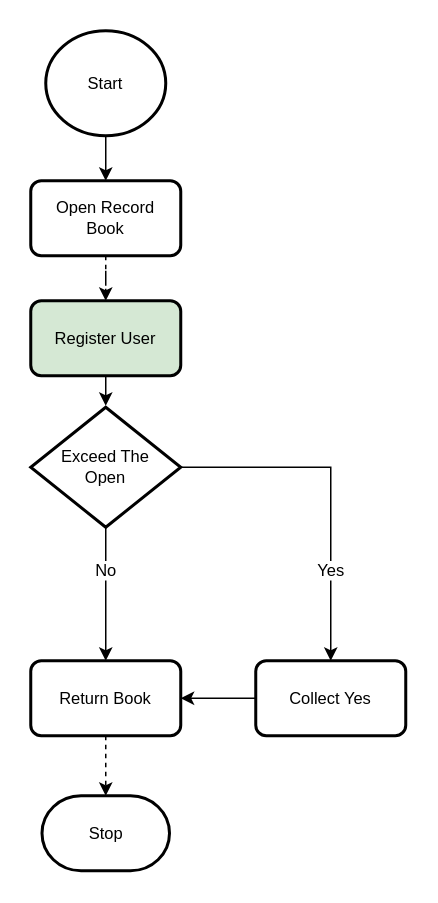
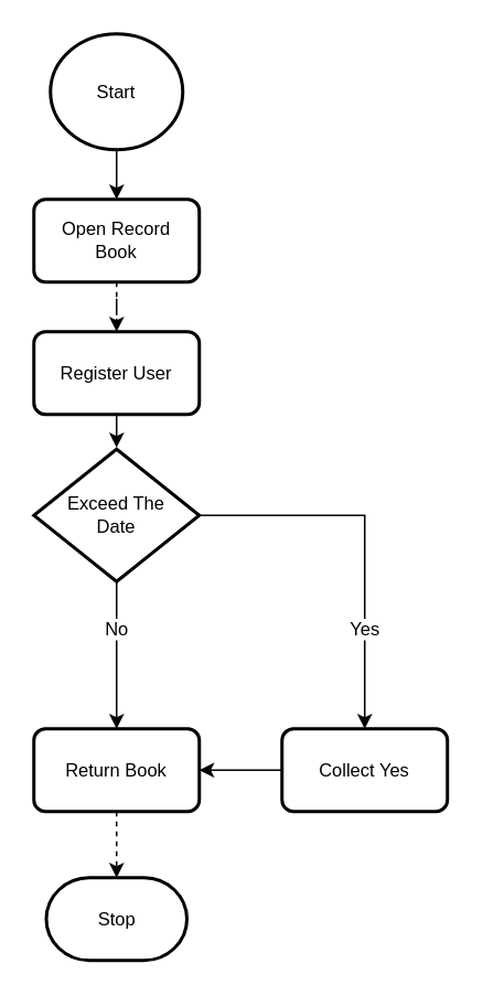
  <mxCell id="0" />
  <mxCell id="1" parent="0" />
  <mxCell id="2" style="edgeStyle=orthogonalEdgeStyle;rounded=0;orthogonalLoop=1;jettySize=auto;html=1;entryX=0.5;entryY=0;entryDx=0;entryDy=0;fontSize=11;" edge="1" parent="1" source="3" target="5"><mxGeometry relative="1" as="geometry" /></mxCell>
  <mxCell id="3" value="Start" style="strokeWidth=2;html=1;shape=mxgraph.flowchart.start_2;whiteSpace=wrap;fontSize=11;" vertex="1" parent="1"><mxGeometry x="30" y="20" width="80" height="70" as="geometry" /></mxCell>
  <mxCell id="4" style="edgeStyle=orthogonalEdgeStyle;rounded=0;orthogonalLoop=1;jettySize=auto;html=1;entryX=0.5;entryY=0;entryDx=0;entryDy=0;fontSize=11;dashed=1;" edge="1" parent="1" source="5" target="7"><mxGeometry relative="1" as="geometry" /></mxCell>
  <mxCell id="5" value="&lt;div style=&quot;font-size: 11px&quot;&gt;Open Record &lt;br&gt;&lt;/div&gt;&lt;div style=&quot;font-size: 11px&quot;&gt;Book&lt;br&gt;&lt;/div&gt;" style="rounded=1;whiteSpace=wrap;html=1;absoluteArcSize=1;arcSize=14;strokeWidth=2;" vertex="1" parent="1"><mxGeometry x="20" y="120" width="100" height="50" as="geometry" /></mxCell>
  <mxCell id="6" style="edgeStyle=orthogonalEdgeStyle;rounded=0;orthogonalLoop=1;jettySize=auto;html=1;fontSize=11;" edge="1" parent="1" source="7"><mxGeometry relative="1" as="geometry"><mxPoint x="70" y="270" as="targetPoint" /></mxGeometry></mxCell>
- <mxCell id="7" value="Register User" style="rounded=1;whiteSpace=wrap;html=1;absoluteArcSize=1;arcSize=14;strokeWidth=2;fontSize=11;fillColor=#d5e8d4;" vertex="1" parent="1"><mxGeometry x="20" y="200" width="100" height="50" as="geometry" /></mxCell>
+ <mxCell id="7" value="Register User" style="rounded=1;whiteSpace=wrap;html=1;absoluteArcSize=1;arcSize=14;strokeWidth=2;fontSize=11;" vertex="1" parent="1"><mxGeometry x="20" y="200" width="100" height="50" as="geometry" /></mxCell>
  <mxCell id="8" value="Yes" style="edgeStyle=orthogonalEdgeStyle;rounded=0;orthogonalLoop=1;jettySize=auto;html=1;entryX=0.5;entryY=0;entryDx=0;entryDy=0;fontSize=11;" edge="1" parent="1" source="10" target="12"><mxGeometry x="0.476" relative="1" as="geometry"><mxPoint as="offset" /></mxGeometry></mxCell>
  <mxCell id="9" value="No" style="edgeStyle=orthogonalEdgeStyle;rounded=0;orthogonalLoop=1;jettySize=auto;html=1;entryX=0.5;entryY=0;entryDx=0;entryDy=0;fontSize=11;" edge="1" parent="1" source="10" target="14"><mxGeometry x="-0.348" relative="1" as="geometry"><mxPoint as="offset" /></mxGeometry></mxCell>
- <mxCell id="10" value="&lt;div&gt;Exceed The&lt;/div&gt;&lt;div&gt; Open&lt;/div&gt;" style="strokeWidth=2;html=1;shape=mxgraph.flowchart.decision;whiteSpace=wrap;fontSize=11;" vertex="1" parent="1"><mxGeometry x="20" y="271" width="100" height="80" as="geometry" /></mxCell>
+ <mxCell id="10" value="&lt;div&gt;Exceed The&lt;/div&gt;&lt;div&gt; Date&lt;/div&gt;" style="strokeWidth=2;html=1;shape=mxgraph.flowchart.decision;whiteSpace=wrap;fontSize=11;" vertex="1" parent="1"><mxGeometry x="20" y="271" width="100" height="80" as="geometry" /></mxCell>
  <mxCell id="11" style="edgeStyle=orthogonalEdgeStyle;rounded=0;orthogonalLoop=1;jettySize=auto;html=1;entryX=1;entryY=0.5;entryDx=0;entryDy=0;fontSize=11;" edge="1" parent="1" source="12" target="14"><mxGeometry relative="1" as="geometry" /></mxCell>
  <mxCell id="12" value="Collect Yes" style="rounded=1;whiteSpace=wrap;html=1;absoluteArcSize=1;arcSize=14;strokeWidth=2;fontSize=11;" vertex="1" parent="1"><mxGeometry x="170" y="440" width="100" height="50" as="geometry" /></mxCell>
  <mxCell id="13" value="" style="edgeStyle=orthogonalEdgeStyle;rounded=0;orthogonalLoop=1;jettySize=auto;html=1;fontSize=11;dashed=1;" edge="1" parent="1" source="14" target="15"><mxGeometry relative="1" as="geometry" /></mxCell>
  <mxCell id="14" value="Return Book" style="rounded=1;whiteSpace=wrap;html=1;absoluteArcSize=1;arcSize=14;strokeWidth=2;fontSize=11;" vertex="1" parent="1"><mxGeometry x="20" y="440" width="100" height="50" as="geometry" /></mxCell>
  <mxCell id="15" value="Stop" style="strokeWidth=2;html=1;shape=mxgraph.flowchart.terminator;whiteSpace=wrap;fontSize=11;" vertex="1" parent="1"><mxGeometry x="27.5" y="530" width="85" height="50" as="geometry" /></mxCell>
